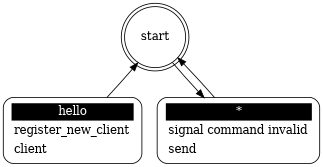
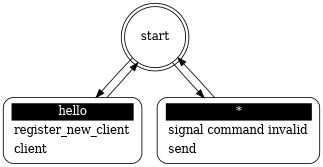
  digraph {
    node [shape=Mrecord style=solid]
    start [shape=doublecircle style=""]
    n2 [label=<<table border="0" cellborder="0" cellpadding="3" bgcolor="white"><tr><td bgcolor="black" align="center" colspan="2"><font color="white">hello</font></td></tr><tr><td align="left" port="r3">register_new_client</td></tr><tr><td align="left" port="r3">client</td></tr></table>>]
    n3 [label=<<table border="0" cellborder="0" cellpadding="3" bgcolor="white"><tr><td bgcolor="black" align="center" colspan="2"><font color="white">*</font></td></tr><tr><td align="left" port="r3">signal command invalid</td></tr><tr><td align="left" port="r3">send</td></tr></table>>]
+   start -> n2
    start -> n3
    n2 -> start
    n3 -> start
  }
